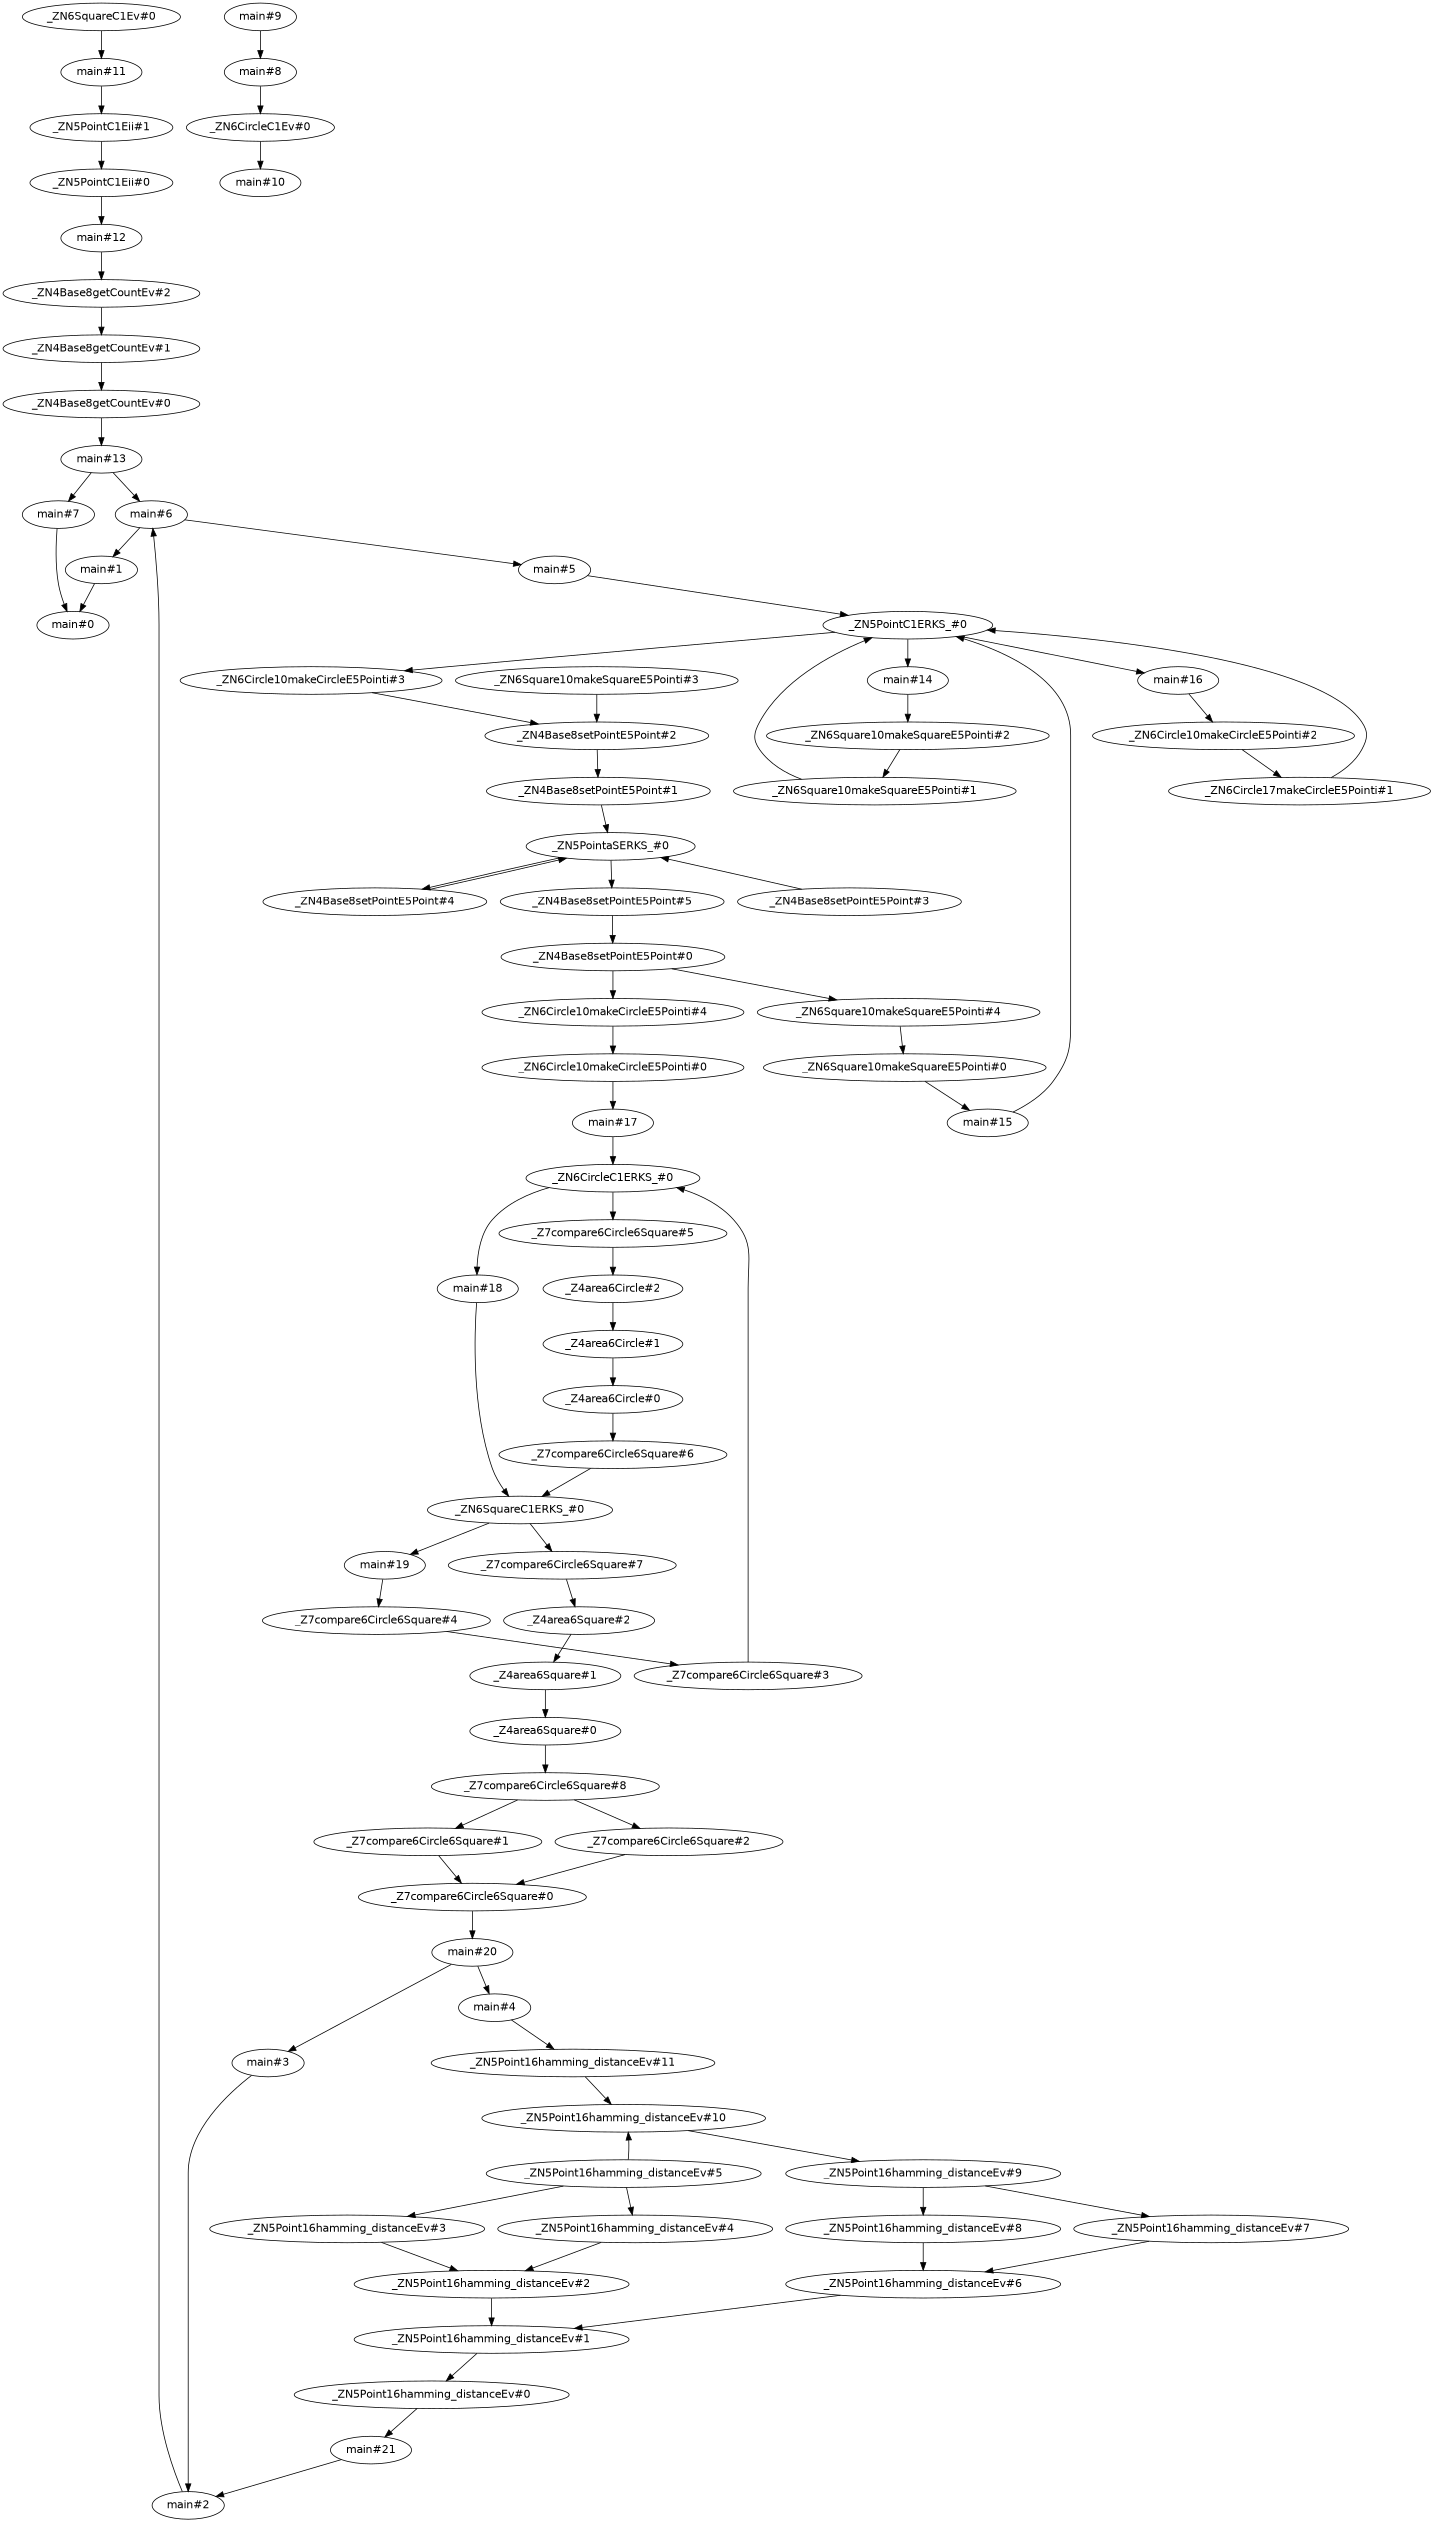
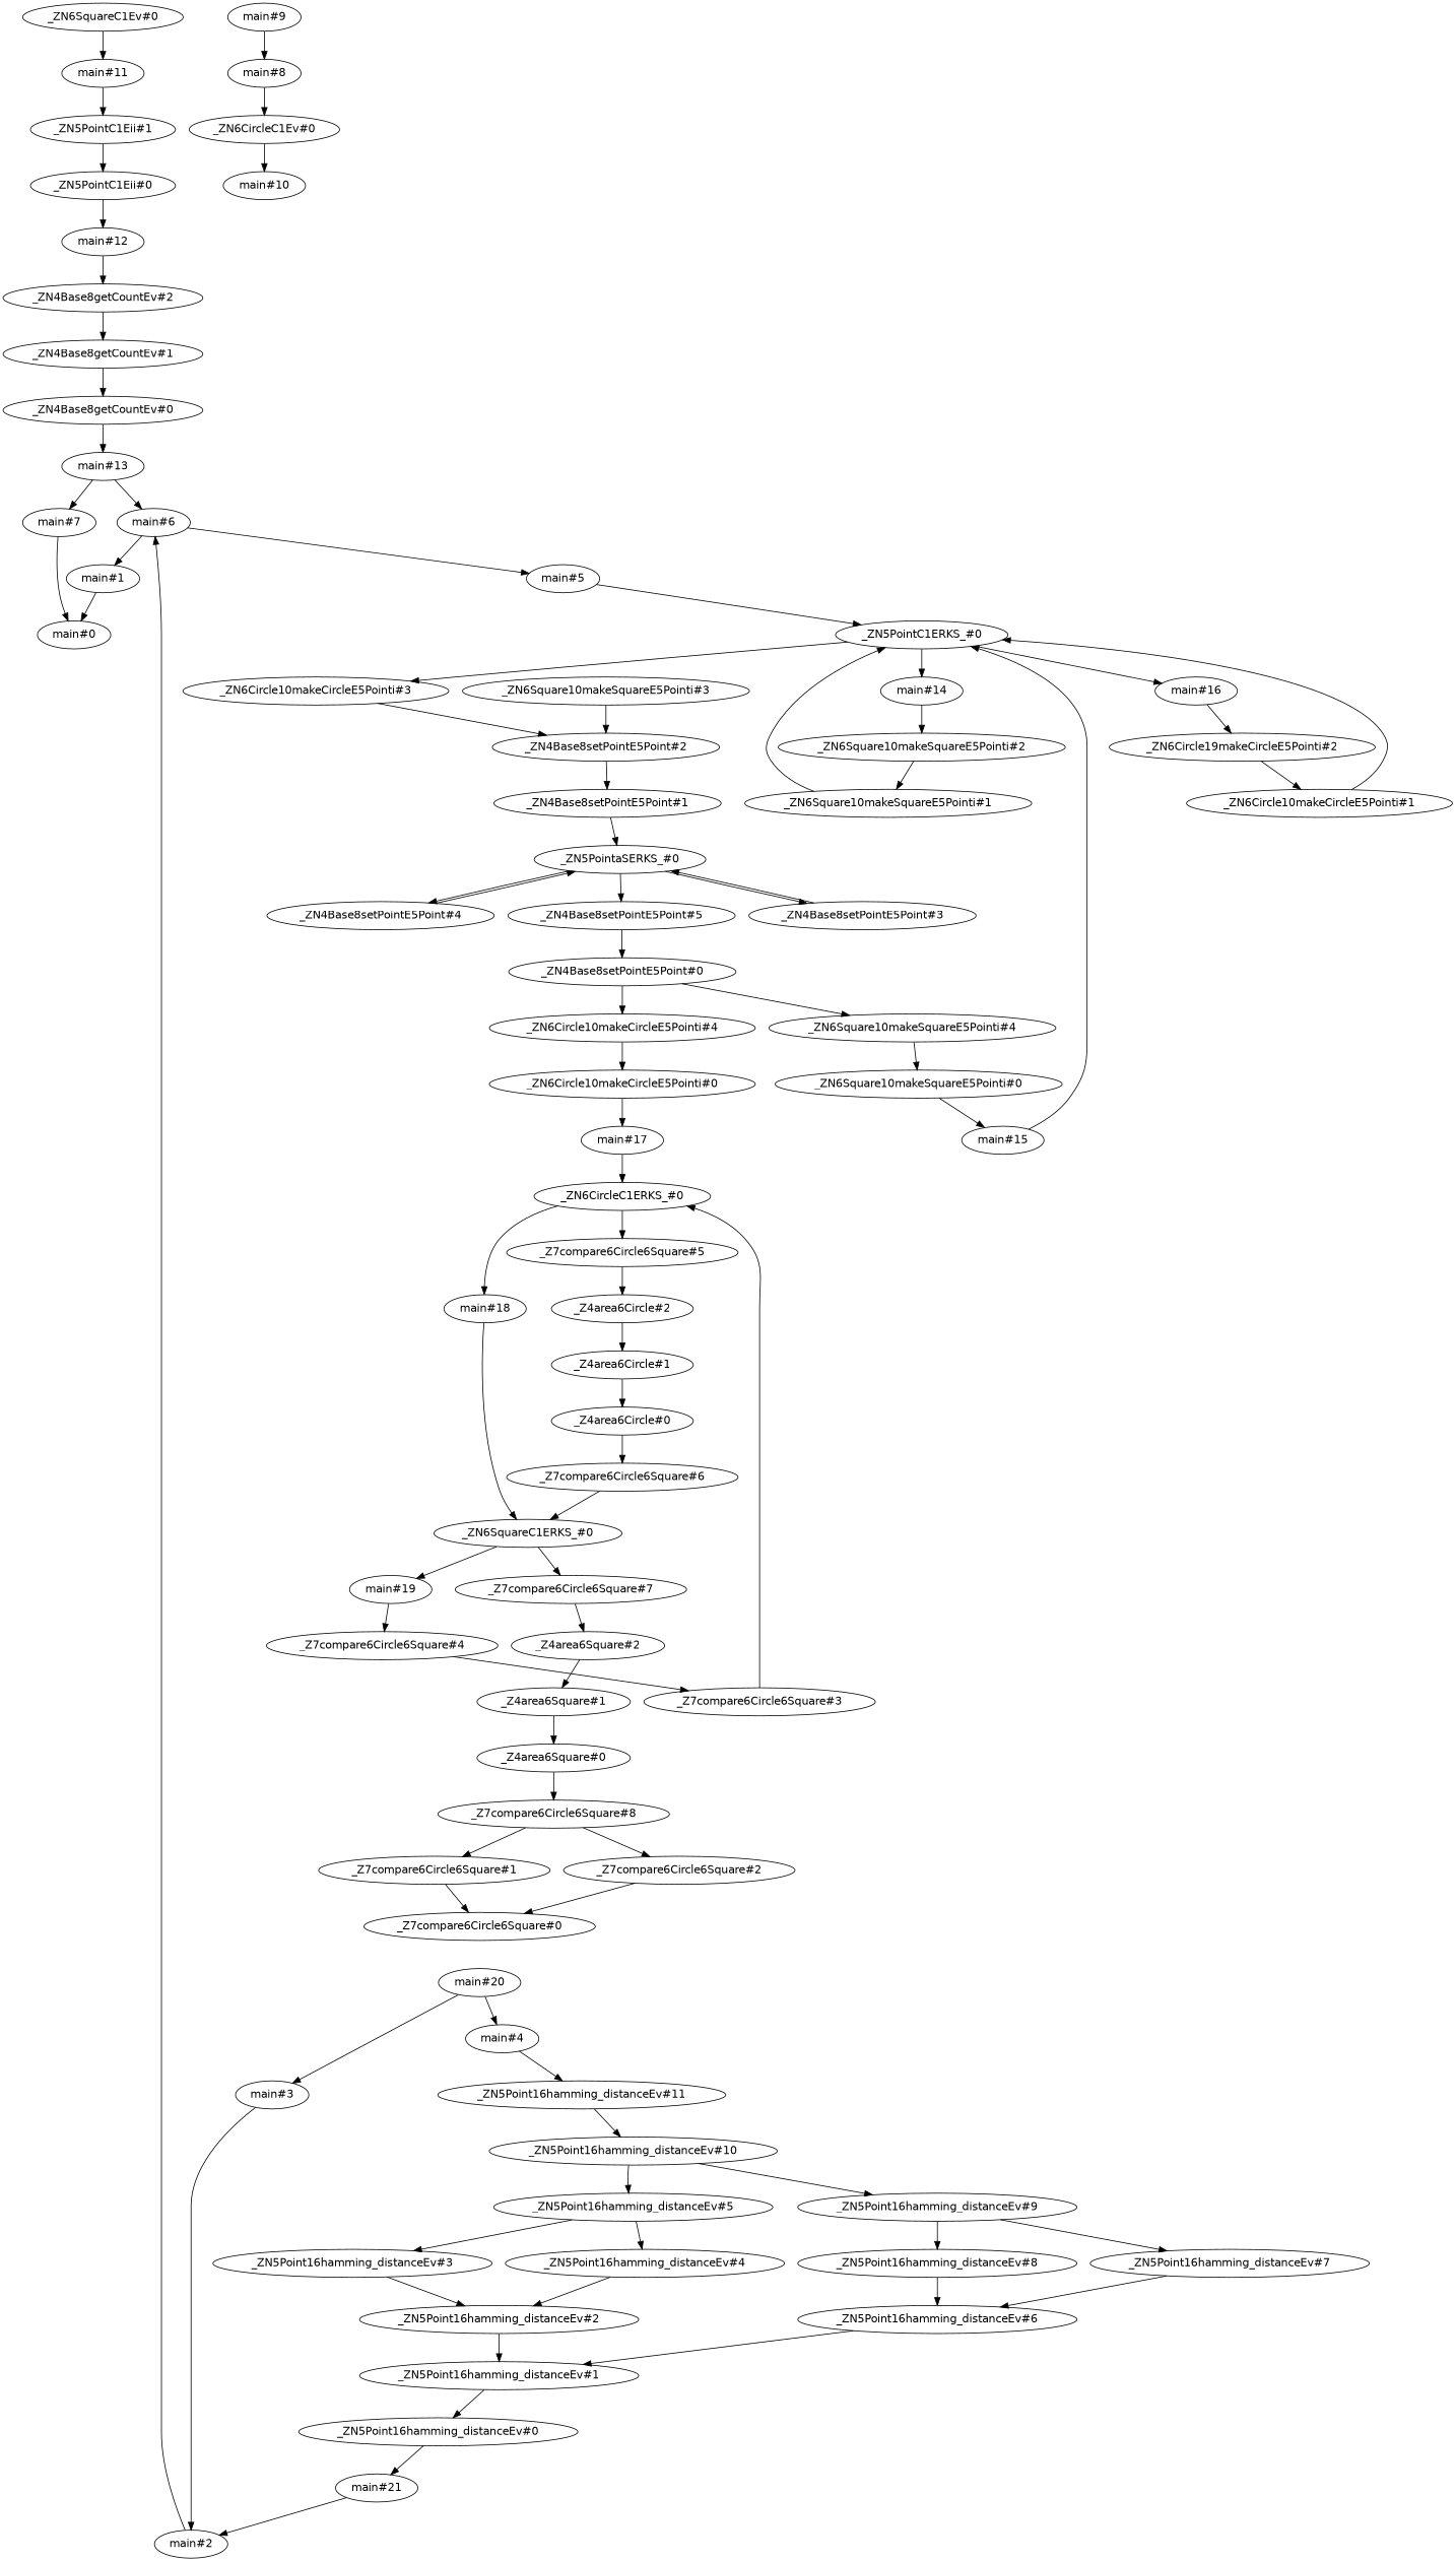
  digraph {
    fontname="DejaVu Sans"
    node [fontname="DejaVu Sans"]
    edge [fontname="DejaVu Sans"]
    "_ZN5PointC1Eii#0"
    "main#12"
    "_ZN4Base8getCountEv#2"
    "_ZN4Base8getCountEv#1"
    "main#6"
    "main#1"
    "main#5"
    "main#0"
    "_ZN5PointC1ERKS_#0"
    "main#13"
    "main#7"
    "_ZN5Point16hamming_distanceEv#2"
    "_ZN5Point16hamming_distanceEv#1"
    "_ZN5Point16hamming_distanceEv#0"
    "main#21"
    "_ZN5Point16hamming_distanceEv#10"
    "_ZN5Point16hamming_distanceEv#9"
    "_ZN5Point16hamming_distanceEv#5"
    "_ZN5Point16hamming_distanceEv#8"
    "_ZN5Point16hamming_distanceEv#7"
    "_ZN5Point16hamming_distanceEv#3"
    "_ZN5Point16hamming_distanceEv#4"
    "_ZN5Point16hamming_distanceEv#6"
    "_ZN6Square10makeSquareE5Pointi#2"
    "_ZN6Square10makeSquareE5Pointi#1"
    "main#14"
    "main#16"
    "_ZN6Circle10makeCircleE5Pointi#3"
    "_ZN4Base8setPointE5Point#0"
    "_ZN6Circle10makeCircleE5Pointi#4"
    "_ZN6Square10makeSquareE5Pointi#4"
    "_ZN6Circle10makeCircleE5Pointi#0"
    "_ZN6Square10makeSquareE5Pointi#0"
    "main#17"
    "_ZN4Base8getCountEv#0"
    "_ZN6SquareC1Ev#0"
    "main#11"
    "_ZN5PointC1Eii#1"
    "_ZN5PointaSERKS_#0"
    "_ZN4Base8setPointE5Point#3"
    "_ZN4Base8setPointE5Point#4"
    "_ZN4Base8setPointE5Point#5"
    "main#15"
    "_Z4area6Square#2"
    "_Z4area6Square#1"
    "_Z4area6Square#0"
    "_Z7compare6Circle6Square#8"
    "_Z7compare6Circle6Square#6"
    "_ZN6SquareC1ERKS_#0"
    "_Z7compare6Circle6Square#7"
    "main#19"
    "_Z7compare6Circle6Square#4"
    "_Z7compare6Circle6Square#1"
    "_Z7compare6Circle6Square#2"
    "_ZN6Square10makeSquareE5Pointi#3"
    "_ZN4Base8setPointE5Point#2"
-   "_ZN6Circle10makeCircleE5Pointi#2"
+   "_ZN6Circle10makeCircleE5Pointi#2" [label="_ZN6Circle19makeCircleE5Pointi#2"]
    "_ZN6CircleC1ERKS_#0"
    "main#18"
    "_Z7compare6Circle6Square#5"
    "_Z4area6Circle#2"
-   "_ZN6Circle10makeCircleE5Pointi#1" [label="_ZN6Circle17makeCircleE5Pointi#1"]
+   "_ZN6Circle10makeCircleE5Pointi#1"
    "_ZN4Base8setPointE5Point#1"
    "main#8"
    "_ZN6CircleC1Ev#0"
    "main#10"
    "_Z7compare6Circle6Square#3"
    "_Z4area6Circle#0"
    "_Z7compare6Circle6Square#0"
    "_Z4area6Circle#1"
    "main#4"
    "_ZN5Point16hamming_distanceEv#11"
    "main#2"
    "main#20"
    "main#3"
    "main#9"
    "_ZN5PointC1Eii#0" -> "main#12"
    "main#12" -> "_ZN4Base8getCountEv#2"
    "_ZN4Base8getCountEv#2" -> "_ZN4Base8getCountEv#1"
    "_ZN4Base8getCountEv#1" -> "_ZN4Base8getCountEv#0"
    "main#6" -> "main#1"
    "main#6" -> "main#5"
    "main#1" -> "main#0"
    "main#5" -> "_ZN5PointC1ERKS_#0"
    "_ZN5PointC1ERKS_#0" -> "main#14"
    "_ZN5PointC1ERKS_#0" -> "main#16"
    "_ZN5PointC1ERKS_#0" -> "_ZN6Circle10makeCircleE5Pointi#3"
    "main#13" -> "main#6"
    "main#13" -> "main#7"
    "main#7" -> "main#0"
    "_ZN5Point16hamming_distanceEv#2" -> "_ZN5Point16hamming_distanceEv#1"
    "_ZN5Point16hamming_distanceEv#1" -> "_ZN5Point16hamming_distanceEv#0"
    "_ZN5Point16hamming_distanceEv#0" -> "main#21"
    "main#21" -> "main#2"
    "_ZN5Point16hamming_distanceEv#10" -> "_ZN5Point16hamming_distanceEv#9"
-   "_ZN5Point16hamming_distanceEv#5" -> "_ZN5Point16hamming_distanceEv#10"
+   "_ZN5Point16hamming_distanceEv#10" -> "_ZN5Point16hamming_distanceEv#5"
    "_ZN5Point16hamming_distanceEv#9" -> "_ZN5Point16hamming_distanceEv#8"
    "_ZN5Point16hamming_distanceEv#9" -> "_ZN5Point16hamming_distanceEv#7"
    "_ZN5Point16hamming_distanceEv#5" -> "_ZN5Point16hamming_distanceEv#3"
    "_ZN5Point16hamming_distanceEv#5" -> "_ZN5Point16hamming_distanceEv#4"
    "_ZN5Point16hamming_distanceEv#8" -> "_ZN5Point16hamming_distanceEv#6"
    "_ZN5Point16hamming_distanceEv#7" -> "_ZN5Point16hamming_distanceEv#6"
    "_ZN5Point16hamming_distanceEv#3" -> "_ZN5Point16hamming_distanceEv#2"
    "_ZN5Point16hamming_distanceEv#4" -> "_ZN5Point16hamming_distanceEv#2"
    "_ZN5Point16hamming_distanceEv#6" -> "_ZN5Point16hamming_distanceEv#1"
    "_ZN6Square10makeSquareE5Pointi#2" -> "_ZN6Square10makeSquareE5Pointi#1"
    "_ZN6Square10makeSquareE5Pointi#1" -> "_ZN5PointC1ERKS_#0"
    "main#14" -> "_ZN6Square10makeSquareE5Pointi#2"
    "main#16" -> "_ZN6Circle10makeCircleE5Pointi#2"
    "_ZN6Circle10makeCircleE5Pointi#3" -> "_ZN4Base8setPointE5Point#2"
    "_ZN4Base8setPointE5Point#0" -> "_ZN6Circle10makeCircleE5Pointi#4"
    "_ZN4Base8setPointE5Point#0" -> "_ZN6Square10makeSquareE5Pointi#4"
    "_ZN6Circle10makeCircleE5Pointi#4" -> "_ZN6Circle10makeCircleE5Pointi#0"
    "_ZN6Square10makeSquareE5Pointi#4" -> "_ZN6Square10makeSquareE5Pointi#0"
    "_ZN6Circle10makeCircleE5Pointi#0" -> "main#17"
    "_ZN6Square10makeSquareE5Pointi#0" -> "main#15"
    "main#17" -> "_ZN6CircleC1ERKS_#0"
    "_ZN4Base8getCountEv#0" -> "main#13"
    "_ZN6SquareC1Ev#0" -> "main#11"
    "main#11" -> "_ZN5PointC1Eii#1"
    "_ZN5PointC1Eii#1" -> "_ZN5PointC1Eii#0"
+   "_ZN5PointaSERKS_#0" -> "_ZN4Base8setPointE5Point#3"
    "_ZN5PointaSERKS_#0" -> "_ZN4Base8setPointE5Point#4"
    "_ZN5PointaSERKS_#0" -> "_ZN4Base8setPointE5Point#5"
    "_ZN4Base8setPointE5Point#3" -> "_ZN5PointaSERKS_#0"
    "_ZN4Base8setPointE5Point#4" -> "_ZN5PointaSERKS_#0"
    "_ZN4Base8setPointE5Point#5" -> "_ZN4Base8setPointE5Point#0"
    "main#15" -> "_ZN5PointC1ERKS_#0"
    "_Z4area6Square#2" -> "_Z4area6Square#1"
    "_Z4area6Square#1" -> "_Z4area6Square#0"
    "_Z4area6Square#0" -> "_Z7compare6Circle6Square#8"
    "_Z7compare6Circle6Square#8" -> "_Z7compare6Circle6Square#1"
    "_Z7compare6Circle6Square#8" -> "_Z7compare6Circle6Square#2"
    "_Z7compare6Circle6Square#6" -> "_ZN6SquareC1ERKS_#0"
    "_ZN6SquareC1ERKS_#0" -> "_Z7compare6Circle6Square#7"
    "_ZN6SquareC1ERKS_#0" -> "main#19"
    "_Z7compare6Circle6Square#7" -> "_Z4area6Square#2"
    "main#19" -> "_Z7compare6Circle6Square#4"
    "_Z7compare6Circle6Square#4" -> "_Z7compare6Circle6Square#3"
    "_Z7compare6Circle6Square#1" -> "_Z7compare6Circle6Square#0"
    "_Z7compare6Circle6Square#2" -> "_Z7compare6Circle6Square#0"
    "_ZN6Square10makeSquareE5Pointi#3" -> "_ZN4Base8setPointE5Point#2"
    "_ZN4Base8setPointE5Point#2" -> "_ZN4Base8setPointE5Point#1"
    "_ZN6Circle10makeCircleE5Pointi#2" -> "_ZN6Circle10makeCircleE5Pointi#1"
    "_ZN6CircleC1ERKS_#0" -> "main#18"
    "_ZN6CircleC1ERKS_#0" -> "_Z7compare6Circle6Square#5"
    "main#18" -> "_ZN6SquareC1ERKS_#0"
    "_Z7compare6Circle6Square#5" -> "_Z4area6Circle#2"
    "_Z4area6Circle#2" -> "_Z4area6Circle#1"
    "_ZN6Circle10makeCircleE5Pointi#1" -> "_ZN5PointC1ERKS_#0"
    "_ZN4Base8setPointE5Point#1" -> "_ZN5PointaSERKS_#0"
    "main#8" -> "_ZN6CircleC1Ev#0"
    "_ZN6CircleC1Ev#0" -> "main#10"
    "_Z7compare6Circle6Square#3" -> "_ZN6CircleC1ERKS_#0"
    "_Z4area6Circle#0" -> "_Z7compare6Circle6Square#6"
-   "_Z7compare6Circle6Square#0" -> "main#20"
    "_Z4area6Circle#1" -> "_Z4area6Circle#0"
    "main#4" -> "_ZN5Point16hamming_distanceEv#11"
    "_ZN5Point16hamming_distanceEv#11" -> "_ZN5Point16hamming_distanceEv#10"
    "main#2" -> "main#6"
    "main#20" -> "main#4"
    "main#20" -> "main#3"
    "main#3" -> "main#2"
    "main#9" -> "main#8"
  }
